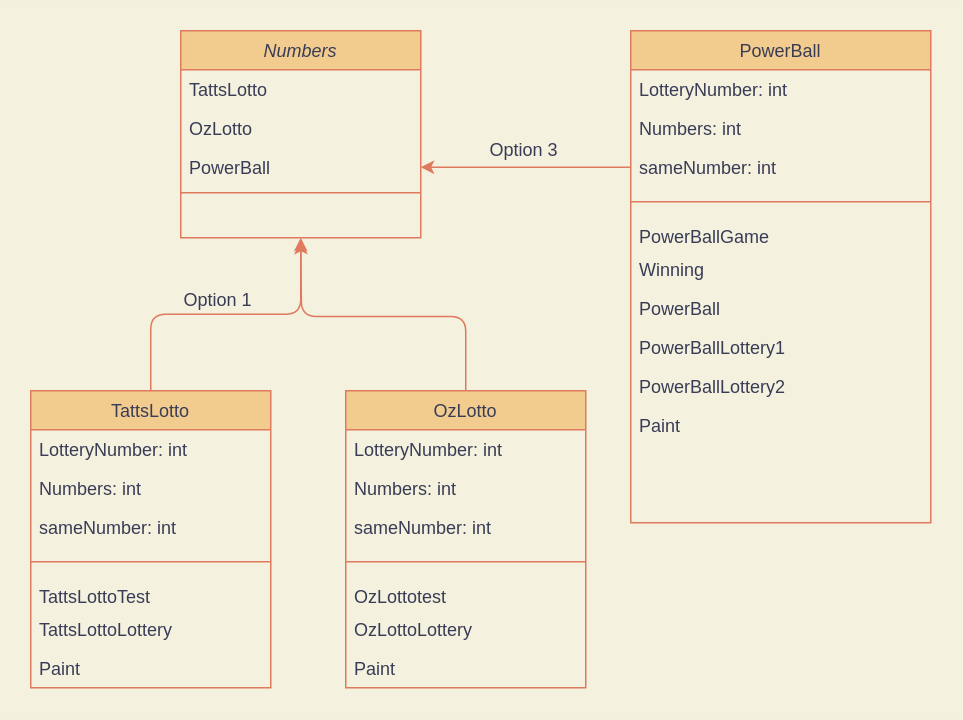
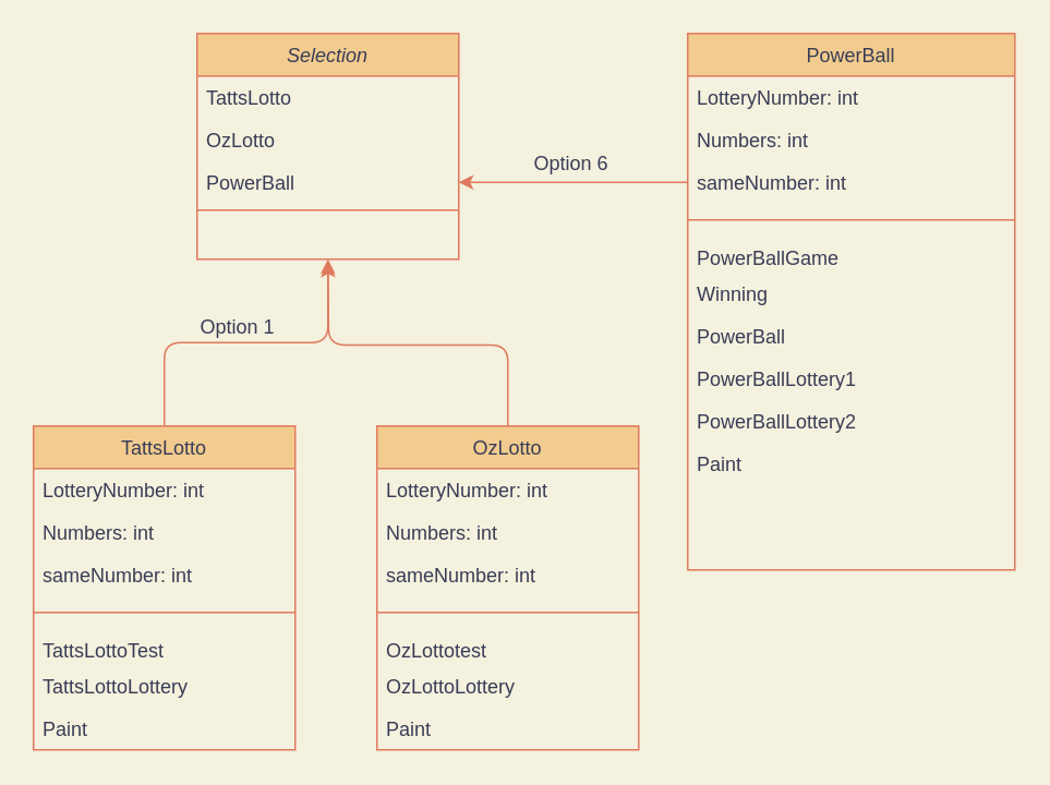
  <mxCell id="0" />
  <mxCell id="1" parent="0" />
- <mxCell id="2" value="Numbers" style="swimlane;fontStyle=2;align=center;verticalAlign=top;childLayout=stackLayout;horizontal=1;startSize=26;horizontalStack=0;resizeParent=1;resizeLast=0;collapsible=1;marginBottom=0;rounded=0;shadow=0;strokeWidth=1;fillColor=#F2CC8F;strokeColor=#E07A5F;fontColor=#393C56;" parent="1" vertex="1"><mxGeometry x="120" y="20" width="160" height="138" as="geometry"><mxRectangle x="230" y="140" width="160" height="26" as="alternateBounds" /></mxGeometry></mxCell>
+ <mxCell id="2" value="Selection" style="swimlane;fontStyle=2;align=center;verticalAlign=top;childLayout=stackLayout;horizontal=1;startSize=26;horizontalStack=0;resizeParent=1;resizeLast=0;collapsible=1;marginBottom=0;rounded=0;shadow=0;strokeWidth=1;fillColor=#F2CC8F;strokeColor=#E07A5F;fontColor=#393C56;" parent="1" vertex="1"><mxGeometry x="120" y="20" width="160" height="138" as="geometry"><mxRectangle x="230" y="140" width="160" height="26" as="alternateBounds" /></mxGeometry></mxCell>
  <mxCell id="3" value="TattsLotto" style="text;align=left;verticalAlign=top;spacingLeft=4;spacingRight=4;overflow=hidden;rotatable=0;points=[[0,0.5],[1,0.5]];portConstraint=eastwest;fontColor=#393C56;" parent="2" vertex="1"><mxGeometry y="26" width="160" height="26" as="geometry" /></mxCell>
  <mxCell id="4" value="OzLotto" style="text;align=left;verticalAlign=top;spacingLeft=4;spacingRight=4;overflow=hidden;rotatable=0;points=[[0,0.5],[1,0.5]];portConstraint=eastwest;rounded=0;shadow=0;html=0;fontColor=#393C56;" parent="2" vertex="1"><mxGeometry y="52" width="160" height="26" as="geometry" /></mxCell>
  <mxCell id="5" value="PowerBall" style="text;align=left;verticalAlign=top;spacingLeft=4;spacingRight=4;overflow=hidden;rotatable=0;points=[[0,0.5],[1,0.5]];portConstraint=eastwest;rounded=0;shadow=0;html=0;fontColor=#393C56;" parent="2" vertex="1"><mxGeometry y="78" width="160" height="26" as="geometry" /></mxCell>
  <mxCell id="6" value="" style="line;html=1;strokeWidth=1;align=left;verticalAlign=middle;spacingTop=-1;spacingLeft=3;spacingRight=3;rotatable=0;labelPosition=right;points=[];portConstraint=eastwest;labelBackgroundColor=#F4F1DE;fillColor=#F2CC8F;strokeColor=#E07A5F;fontColor=#393C56;" parent="2" vertex="1"><mxGeometry y="104" width="160" height="8" as="geometry" /></mxCell>
  <mxCell id="7" style="edgeStyle=orthogonalEdgeStyle;curved=0;rounded=1;sketch=0;orthogonalLoop=1;jettySize=auto;html=1;exitX=0.5;exitY=0;exitDx=0;exitDy=0;entryX=0.5;entryY=1;entryDx=0;entryDy=0;strokeColor=#E07A5F;fillColor=#F2CC8F;fontColor=#393C56;" edge="1" parent="1" source="8" target="2"><mxGeometry relative="1" as="geometry" /></mxCell>
  <mxCell id="8" value="TattsLotto" style="swimlane;fontStyle=0;align=center;verticalAlign=top;childLayout=stackLayout;horizontal=1;startSize=26;horizontalStack=0;resizeParent=1;resizeLast=0;collapsible=1;marginBottom=0;rounded=0;shadow=0;strokeWidth=1;fillColor=#F2CC8F;strokeColor=#E07A5F;fontColor=#393C56;" parent="1" vertex="1"><mxGeometry x="20" y="260" width="160" height="198" as="geometry"><mxRectangle x="130" y="380" width="160" height="26" as="alternateBounds" /></mxGeometry></mxCell>
  <mxCell id="9" value="LotteryNumber: int" style="text;align=left;verticalAlign=top;spacingLeft=4;spacingRight=4;overflow=hidden;rotatable=0;points=[[0,0.5],[1,0.5]];portConstraint=eastwest;fontColor=#393C56;" parent="8" vertex="1"><mxGeometry y="26" width="160" height="26" as="geometry" /></mxCell>
  <mxCell id="10" value="Numbers: int" style="text;align=left;verticalAlign=top;spacingLeft=4;spacingRight=4;overflow=hidden;rotatable=0;points=[[0,0.5],[1,0.5]];portConstraint=eastwest;rounded=0;shadow=0;html=0;fontColor=#393C56;" parent="8" vertex="1"><mxGeometry y="52" width="160" height="26" as="geometry" /></mxCell>
  <mxCell id="11" value="sameNumber: int" style="text;align=left;verticalAlign=top;spacingLeft=4;spacingRight=4;overflow=hidden;rotatable=0;points=[[0,0.5],[1,0.5]];portConstraint=eastwest;rounded=0;shadow=0;html=0;fontColor=#393C56;" vertex="1" parent="8"><mxGeometry y="78" width="160" height="26" as="geometry" /></mxCell>
  <mxCell id="12" value="" style="line;html=1;strokeWidth=1;align=left;verticalAlign=middle;spacingTop=-1;spacingLeft=3;spacingRight=3;rotatable=0;labelPosition=right;points=[];portConstraint=eastwest;labelBackgroundColor=#F4F1DE;fillColor=#F2CC8F;strokeColor=#E07A5F;fontColor=#393C56;" parent="8" vertex="1"><mxGeometry y="104" width="160" height="20" as="geometry" /></mxCell>
  <mxCell id="13" value="TattsLottoTest" style="text;align=left;verticalAlign=top;spacingLeft=4;spacingRight=4;overflow=hidden;rotatable=0;points=[[0,0.5],[1,0.5]];portConstraint=eastwest;fontStyle=0;fontColor=#393C56;" parent="8" vertex="1"><mxGeometry y="124" width="160" height="22" as="geometry" /></mxCell>
  <mxCell id="14" value="TattsLottoLottery" style="text;align=left;verticalAlign=top;spacingLeft=4;spacingRight=4;overflow=hidden;rotatable=0;points=[[0,0.5],[1,0.5]];portConstraint=eastwest;fontColor=#393C56;" parent="8" vertex="1"><mxGeometry y="146" width="160" height="26" as="geometry" /></mxCell>
  <mxCell id="15" value="Paint" style="text;align=left;verticalAlign=top;spacingLeft=4;spacingRight=4;overflow=hidden;rotatable=0;points=[[0,0.5],[1,0.5]];portConstraint=eastwest;fontColor=#393C56;" vertex="1" parent="8"><mxGeometry y="172" width="160" height="26" as="geometry" /></mxCell>
  <mxCell id="16" style="edgeStyle=orthogonalEdgeStyle;curved=0;rounded=1;sketch=0;orthogonalLoop=1;jettySize=auto;html=1;exitX=0.5;exitY=0;exitDx=0;exitDy=0;strokeColor=#E07A5F;fillColor=#F2CC8F;fontColor=#393C56;" edge="1" parent="1" source="17"><mxGeometry relative="1" as="geometry"><mxPoint x="200" y="160" as="targetPoint" /></mxGeometry></mxCell>
  <mxCell id="17" value="OzLotto" style="swimlane;fontStyle=0;align=center;verticalAlign=top;childLayout=stackLayout;horizontal=1;startSize=26;horizontalStack=0;resizeParent=1;resizeLast=0;collapsible=1;marginBottom=0;rounded=0;shadow=0;strokeWidth=1;fillColor=#F2CC8F;strokeColor=#E07A5F;fontColor=#393C56;" vertex="1" parent="1"><mxGeometry x="230" y="260" width="160" height="198" as="geometry"><mxRectangle x="130" y="380" width="160" height="26" as="alternateBounds" /></mxGeometry></mxCell>
  <mxCell id="18" value="LotteryNumber: int" style="text;align=left;verticalAlign=top;spacingLeft=4;spacingRight=4;overflow=hidden;rotatable=0;points=[[0,0.5],[1,0.5]];portConstraint=eastwest;fontColor=#393C56;" vertex="1" parent="17"><mxGeometry y="26" width="160" height="26" as="geometry" /></mxCell>
  <mxCell id="19" value="Numbers: int" style="text;align=left;verticalAlign=top;spacingLeft=4;spacingRight=4;overflow=hidden;rotatable=0;points=[[0,0.5],[1,0.5]];portConstraint=eastwest;rounded=0;shadow=0;html=0;fontColor=#393C56;" vertex="1" parent="17"><mxGeometry y="52" width="160" height="26" as="geometry" /></mxCell>
  <mxCell id="20" value="sameNumber: int" style="text;align=left;verticalAlign=top;spacingLeft=4;spacingRight=4;overflow=hidden;rotatable=0;points=[[0,0.5],[1,0.5]];portConstraint=eastwest;rounded=0;shadow=0;html=0;fontColor=#393C56;" vertex="1" parent="17"><mxGeometry y="78" width="160" height="26" as="geometry" /></mxCell>
  <mxCell id="21" value="" style="line;html=1;strokeWidth=1;align=left;verticalAlign=middle;spacingTop=-1;spacingLeft=3;spacingRight=3;rotatable=0;labelPosition=right;points=[];portConstraint=eastwest;labelBackgroundColor=#F4F1DE;fillColor=#F2CC8F;strokeColor=#E07A5F;fontColor=#393C56;" vertex="1" parent="17"><mxGeometry y="104" width="160" height="20" as="geometry" /></mxCell>
  <mxCell id="22" value="OzLottotest" style="text;align=left;verticalAlign=top;spacingLeft=4;spacingRight=4;overflow=hidden;rotatable=0;points=[[0,0.5],[1,0.5]];portConstraint=eastwest;fontStyle=0;fontColor=#393C56;" vertex="1" parent="17"><mxGeometry y="124" width="160" height="22" as="geometry" /></mxCell>
  <mxCell id="23" value="OzLottoLottery" style="text;align=left;verticalAlign=top;spacingLeft=4;spacingRight=4;overflow=hidden;rotatable=0;points=[[0,0.5],[1,0.5]];portConstraint=eastwest;fontColor=#393C56;" vertex="1" parent="17"><mxGeometry y="146" width="160" height="26" as="geometry" /></mxCell>
  <mxCell id="24" value="Paint" style="text;align=left;verticalAlign=top;spacingLeft=4;spacingRight=4;overflow=hidden;rotatable=0;points=[[0,0.5],[1,0.5]];portConstraint=eastwest;fontColor=#393C56;" vertex="1" parent="17"><mxGeometry y="172" width="160" height="26" as="geometry" /></mxCell>
  <mxCell id="25" value="PowerBall" style="swimlane;fontStyle=0;align=center;verticalAlign=top;childLayout=stackLayout;horizontal=1;startSize=26;horizontalStack=0;resizeParent=1;resizeLast=0;collapsible=1;marginBottom=0;rounded=0;shadow=0;strokeWidth=1;fillColor=#F2CC8F;strokeColor=#E07A5F;fontColor=#393C56;" vertex="1" parent="1"><mxGeometry x="420" y="20" width="200" height="328" as="geometry"><mxRectangle x="130" y="380" width="160" height="26" as="alternateBounds" /></mxGeometry></mxCell>
  <mxCell id="26" value="LotteryNumber: int" style="text;align=left;verticalAlign=top;spacingLeft=4;spacingRight=4;overflow=hidden;rotatable=0;points=[[0,0.5],[1,0.5]];portConstraint=eastwest;fontColor=#393C56;" vertex="1" parent="25"><mxGeometry y="26" width="200" height="26" as="geometry" /></mxCell>
  <mxCell id="27" value="Numbers: int" style="text;align=left;verticalAlign=top;spacingLeft=4;spacingRight=4;overflow=hidden;rotatable=0;points=[[0,0.5],[1,0.5]];portConstraint=eastwest;rounded=0;shadow=0;html=0;fontColor=#393C56;" vertex="1" parent="25"><mxGeometry y="52" width="200" height="26" as="geometry" /></mxCell>
  <mxCell id="28" value="sameNumber: int" style="text;align=left;verticalAlign=top;spacingLeft=4;spacingRight=4;overflow=hidden;rotatable=0;points=[[0,0.5],[1,0.5]];portConstraint=eastwest;rounded=0;shadow=0;html=0;fontColor=#393C56;" vertex="1" parent="25"><mxGeometry y="78" width="200" height="26" as="geometry" /></mxCell>
  <mxCell id="29" value="" style="line;html=1;strokeWidth=1;align=left;verticalAlign=middle;spacingTop=-1;spacingLeft=3;spacingRight=3;rotatable=0;labelPosition=right;points=[];portConstraint=eastwest;labelBackgroundColor=#F4F1DE;fillColor=#F2CC8F;strokeColor=#E07A5F;fontColor=#393C56;" vertex="1" parent="25"><mxGeometry y="104" width="200" height="20" as="geometry" /></mxCell>
  <mxCell id="30" value="PowerBallGame" style="text;align=left;verticalAlign=top;spacingLeft=4;spacingRight=4;overflow=hidden;rotatable=0;points=[[0,0.5],[1,0.5]];portConstraint=eastwest;fontStyle=0;fontColor=#393C56;" vertex="1" parent="25"><mxGeometry y="124" width="200" height="22" as="geometry" /></mxCell>
  <mxCell id="31" value="Winning" style="text;align=left;verticalAlign=top;spacingLeft=4;spacingRight=4;overflow=hidden;rotatable=0;points=[[0,0.5],[1,0.5]];portConstraint=eastwest;fontColor=#393C56;" vertex="1" parent="25"><mxGeometry y="146" width="200" height="26" as="geometry" /></mxCell>
  <mxCell id="32" value="PowerBall" style="text;align=left;verticalAlign=top;spacingLeft=4;spacingRight=4;overflow=hidden;rotatable=0;points=[[0,0.5],[1,0.5]];portConstraint=eastwest;fontColor=#393C56;" vertex="1" parent="25"><mxGeometry y="172" width="200" height="26" as="geometry" /></mxCell>
  <mxCell id="33" value="PowerBallLottery1" style="text;align=left;verticalAlign=top;spacingLeft=4;spacingRight=4;overflow=hidden;rotatable=0;points=[[0,0.5],[1,0.5]];portConstraint=eastwest;fontColor=#393C56;" vertex="1" parent="25"><mxGeometry y="198" width="200" height="26" as="geometry" /></mxCell>
  <mxCell id="34" value="PowerBallLottery2" style="text;align=left;verticalAlign=top;spacingLeft=4;spacingRight=4;overflow=hidden;rotatable=0;points=[[0,0.5],[1,0.5]];portConstraint=eastwest;fontColor=#393C56;" vertex="1" parent="25"><mxGeometry y="224" width="200" height="26" as="geometry" /></mxCell>
  <mxCell id="35" value="Paint" style="text;align=left;verticalAlign=top;spacingLeft=4;spacingRight=4;overflow=hidden;rotatable=0;points=[[0,0.5],[1,0.5]];portConstraint=eastwest;fontColor=#393C56;" vertex="1" parent="25"><mxGeometry y="250" width="200" height="26" as="geometry" /></mxCell>
  <mxCell id="36" style="edgeStyle=orthogonalEdgeStyle;curved=0;rounded=1;sketch=0;orthogonalLoop=1;jettySize=auto;html=1;exitX=0;exitY=0.5;exitDx=0;exitDy=0;entryX=1;entryY=0.5;entryDx=0;entryDy=0;strokeColor=#E07A5F;fillColor=#F2CC8F;fontColor=#393C56;" edge="1" parent="1" source="28" target="5"><mxGeometry relative="1" as="geometry" /></mxCell>
  <mxCell id="37" value="Option 1" style="text;html=1;strokeColor=none;fillColor=none;align=center;verticalAlign=middle;whiteSpace=wrap;rounded=0;sketch=0;fontColor=#393C56;" vertex="1" parent="1"><mxGeometry x="110" y="190" width="70" height="20" as="geometry" /></mxCell>
- <mxCell id="38" value="Option 3" style="text;html=1;strokeColor=none;fillColor=none;align=center;verticalAlign=middle;whiteSpace=wrap;rounded=0;sketch=0;fontColor=#393C56;" vertex="1" parent="1"><mxGeometry x="314" y="90" width="70" height="20" as="geometry" /></mxCell>
+ <mxCell id="38" value="Option 6" style="text;html=1;strokeColor=none;fillColor=none;align=center;verticalAlign=middle;whiteSpace=wrap;rounded=0;sketch=0;fontColor=#393C56;" vertex="1" parent="1"><mxGeometry x="314" y="90" width="70" height="20" as="geometry" /></mxCell>
